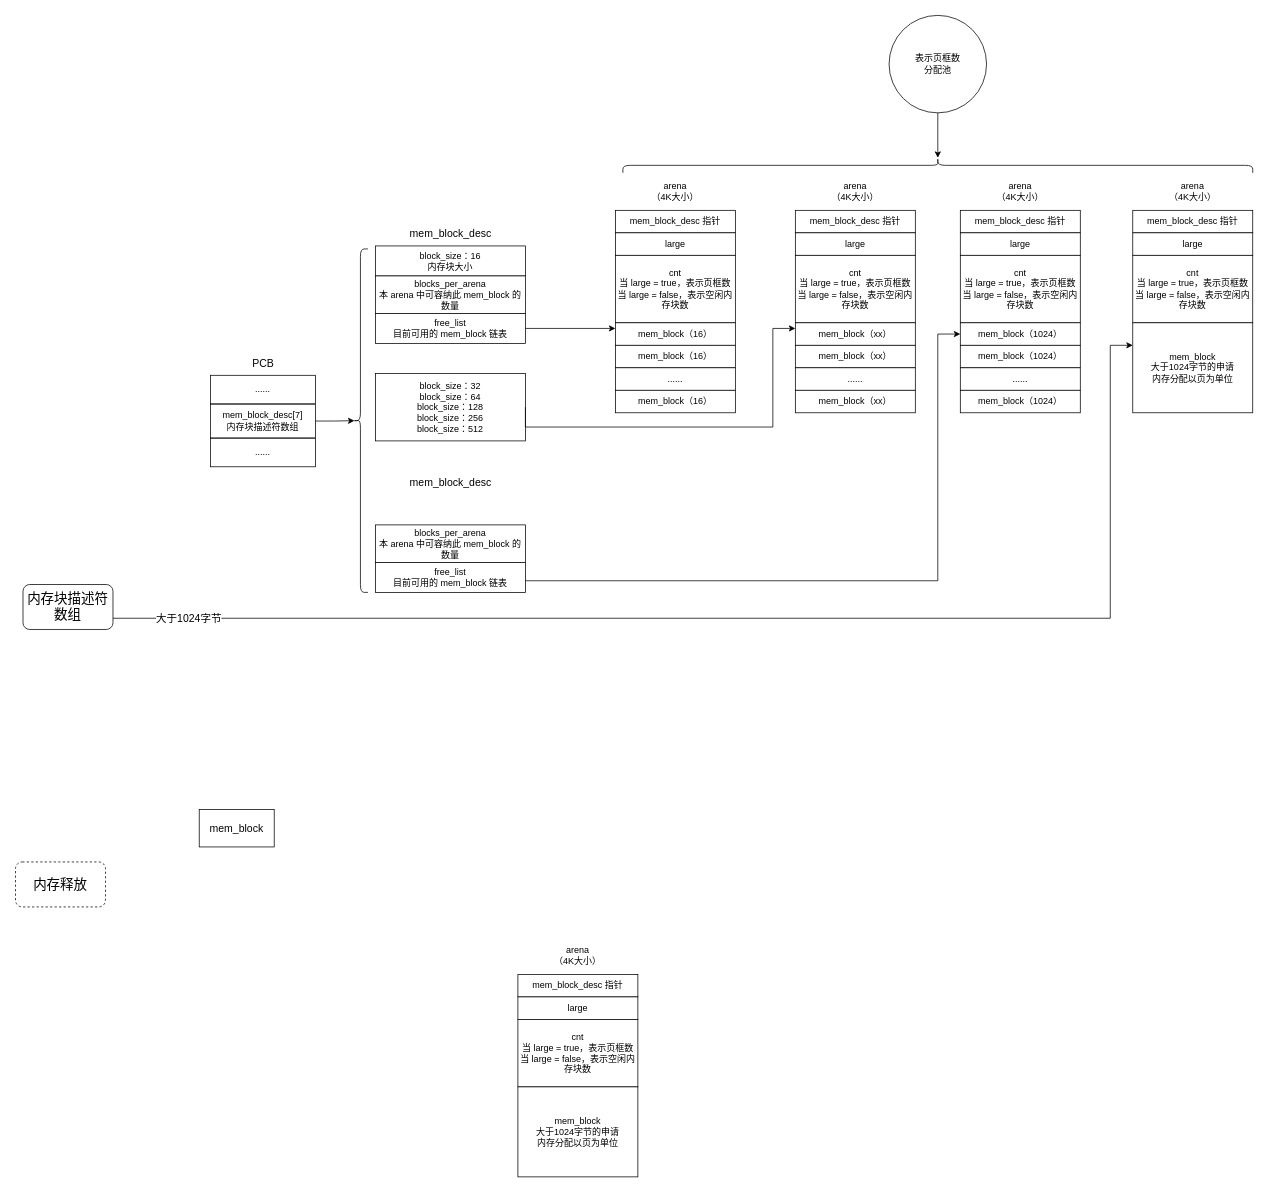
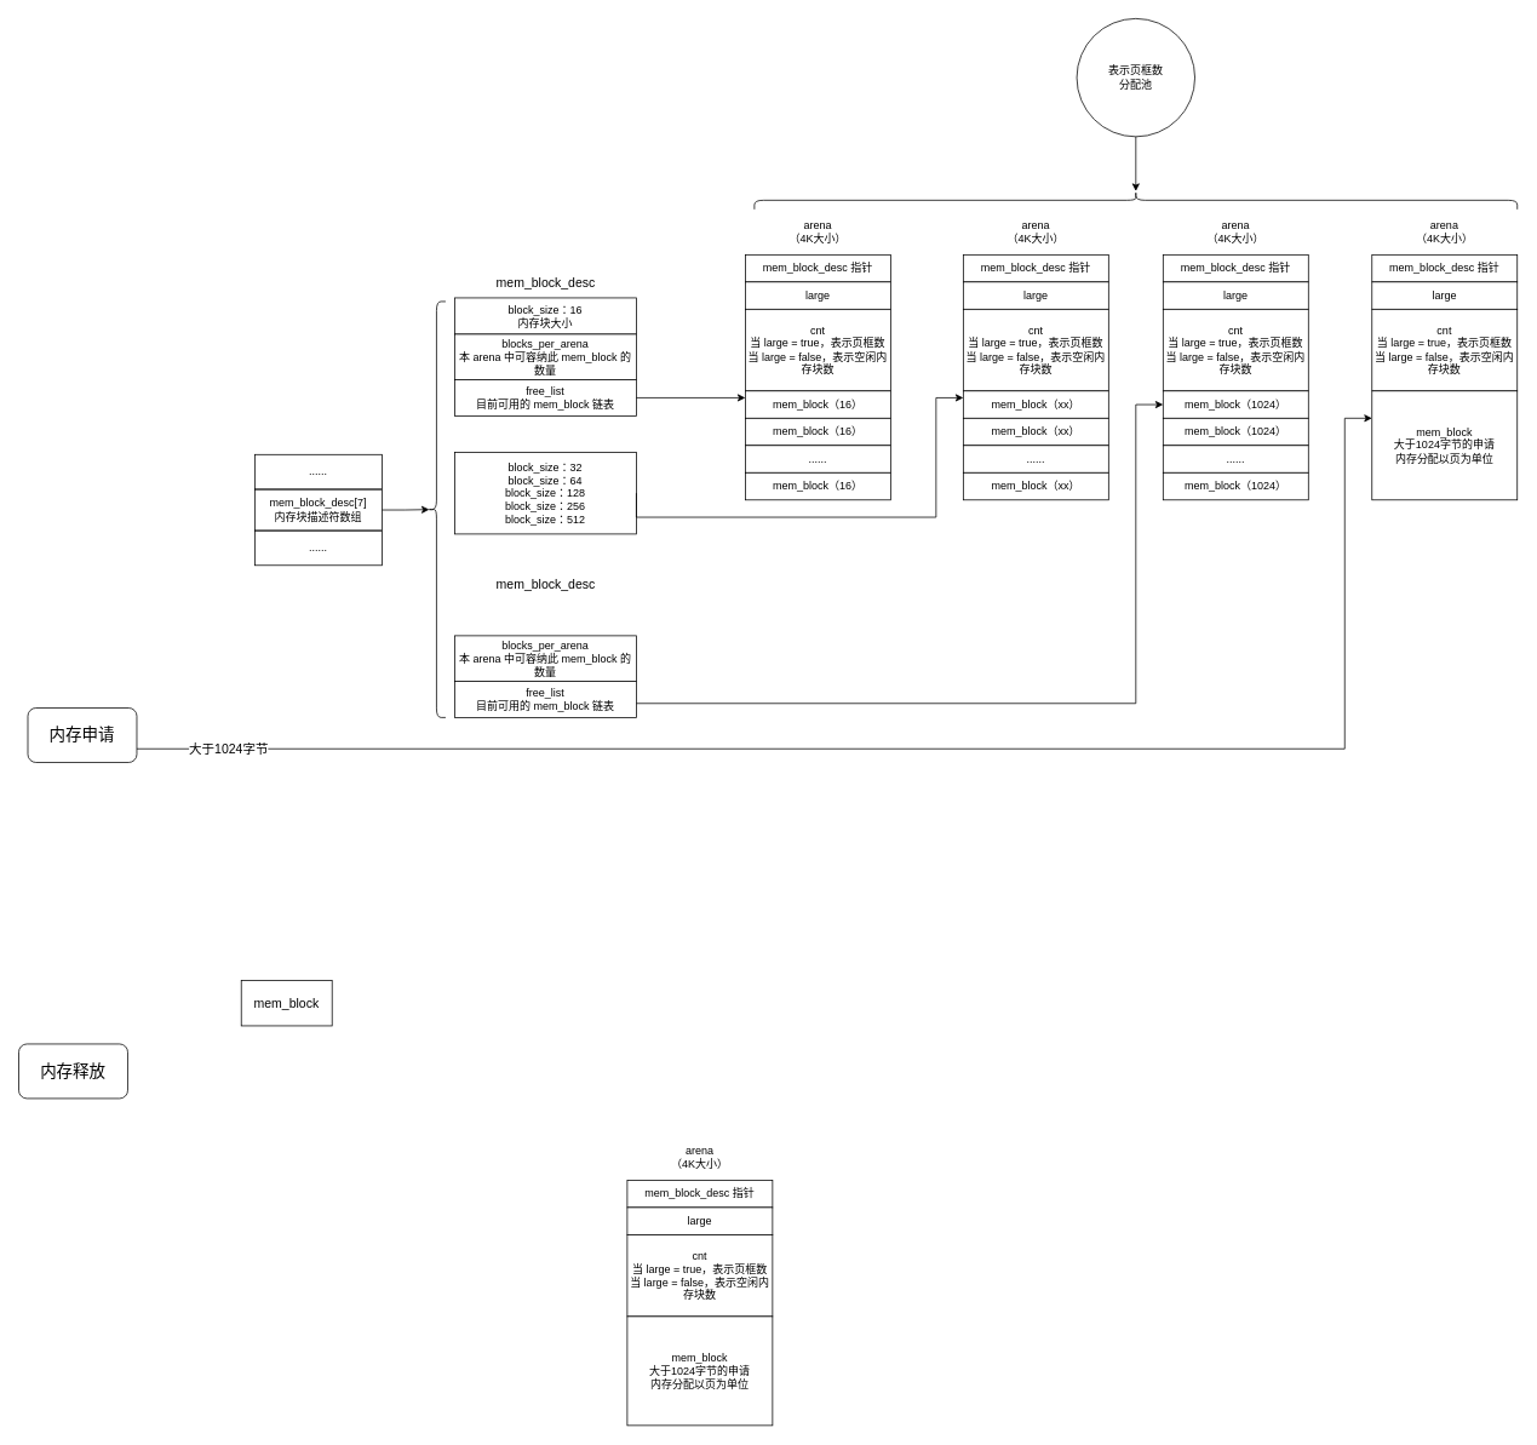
  <mxCell id="0" />
  <mxCell id="1" parent="0" />
  <mxCell id="2" value="" style="group" vertex="1" connectable="0" parent="1"><mxGeometry x="280" y="469" width="140" height="153" as="geometry" /></mxCell>
- <mxCell id="3" value="&lt;font style=&quot;font-size: 14px;&quot;&gt;PCB&lt;/font&gt;" style="text;html=1;align=center;verticalAlign=middle;resizable=0;points=[];autosize=1;strokeColor=none;fillColor=none;" vertex="1" parent="2"><mxGeometry x="45" width="50" height="30" as="geometry" /></mxCell>
  <mxCell id="4" value="mem_block_desc[7]&lt;br&gt;内存块描述符数组" style="rounded=0;whiteSpace=wrap;html=1;" vertex="1" parent="2"><mxGeometry y="69.5" width="140" height="45" as="geometry" /></mxCell>
  <mxCell id="5" value="......" style="rounded=0;whiteSpace=wrap;html=1;" vertex="1" parent="2"><mxGeometry y="31" width="140" height="38" as="geometry" /></mxCell>
  <mxCell id="6" value="......" style="rounded=0;whiteSpace=wrap;html=1;" vertex="1" parent="2"><mxGeometry y="115" width="140" height="38" as="geometry" /></mxCell>
  <mxCell id="7" value="" style="group" vertex="1" connectable="0" parent="1"><mxGeometry x="470" y="295.5" width="230" height="494" as="geometry" /></mxCell>
  <mxCell id="8" value="" style="group" vertex="1" connectable="0" parent="7"><mxGeometry x="30" width="200" height="162" as="geometry" /></mxCell>
  <mxCell id="9" value="block_size：16&lt;br&gt;内存块大小" style="rounded=0;whiteSpace=wrap;html=1;" vertex="1" parent="8"><mxGeometry y="32" width="200" height="40" as="geometry" /></mxCell>
  <mxCell id="10" value="blocks_per_arena&lt;br&gt;本 arena 中可容纳此 mem_block 的数量" style="rounded=0;whiteSpace=wrap;html=1;" vertex="1" parent="8"><mxGeometry y="72" width="200" height="50" as="geometry" /></mxCell>
  <mxCell id="11" value="free_list&lt;br&gt;目前可用的 mem_block 链表" style="rounded=0;whiteSpace=wrap;html=1;" vertex="1" parent="8"><mxGeometry y="122" width="200" height="40" as="geometry" /></mxCell>
  <mxCell id="12" value="&lt;font style=&quot;font-size: 14px;&quot;&gt;mem_block_desc&lt;/font&gt;" style="text;html=1;align=center;verticalAlign=middle;resizable=0;points=[];autosize=1;strokeColor=none;fillColor=none;" vertex="1" parent="8"><mxGeometry x="35" width="130" height="30" as="geometry" /></mxCell>
  <mxCell id="13" value="" style="group" vertex="1" connectable="0" parent="7"><mxGeometry x="30" y="332" width="200" height="162" as="geometry" /></mxCell>
  <mxCell id="14" value="blocks_per_arena&lt;br&gt;本 arena 中可容纳此 mem_block 的数量" style="rounded=0;whiteSpace=wrap;html=1;" vertex="1" parent="13"><mxGeometry y="72" width="200" height="50" as="geometry" /></mxCell>
  <mxCell id="15" value="free_list&lt;br&gt;目前可用的 mem_block 链表" style="rounded=0;whiteSpace=wrap;html=1;" vertex="1" parent="13"><mxGeometry y="122" width="200" height="40" as="geometry" /></mxCell>
  <mxCell id="16" value="&lt;font style=&quot;font-size: 14px;&quot;&gt;mem_block_desc&lt;/font&gt;" style="text;html=1;align=center;verticalAlign=middle;resizable=0;points=[];autosize=1;strokeColor=none;fillColor=none;" vertex="1" parent="13"><mxGeometry x="35" width="130" height="30" as="geometry" /></mxCell>
  <mxCell id="17" value="" style="shape=curlyBracket;whiteSpace=wrap;html=1;rounded=1;labelPosition=left;verticalLabelPosition=middle;align=right;verticalAlign=middle;" vertex="1" parent="7"><mxGeometry y="36" width="20" height="458" as="geometry" /></mxCell>
  <mxCell id="18" value="block_size：32&lt;br&gt;block_size：64&lt;br&gt;block_size：128&lt;br&gt;block_size：256&lt;br&gt;block_size：512" style="rounded=0;whiteSpace=wrap;html=1;" vertex="1" parent="7"><mxGeometry x="30" y="202" width="200" height="90" as="geometry" /></mxCell>
  <mxCell id="19" style="edgeStyle=orthogonalEdgeStyle;rounded=0;orthogonalLoop=1;jettySize=auto;html=1;entryX=0.1;entryY=0.5;entryDx=0;entryDy=0;entryPerimeter=0;" edge="1" parent="1" source="4" target="17"><mxGeometry relative="1" as="geometry" /></mxCell>
  <mxCell id="20" value="" style="group" vertex="1" connectable="0" parent="1"><mxGeometry x="820" y="240" width="160" height="310" as="geometry" /></mxCell>
  <mxCell id="21" value="" style="group" vertex="1" connectable="0" parent="20"><mxGeometry width="160" height="190" as="geometry" /></mxCell>
  <mxCell id="22" value="mem_block_desc 指针" style="rounded=0;whiteSpace=wrap;html=1;" vertex="1" parent="21"><mxGeometry y="40" width="160" height="30" as="geometry" /></mxCell>
  <mxCell id="23" value="large" style="rounded=0;whiteSpace=wrap;html=1;" vertex="1" parent="21"><mxGeometry y="70" width="160" height="30" as="geometry" /></mxCell>
  <mxCell id="24" value="cnt&lt;br&gt;当 large = true，表示页框数&lt;br&gt;当 large = false，表示空闲内存块数" style="rounded=0;whiteSpace=wrap;html=1;" vertex="1" parent="21"><mxGeometry y="100" width="160" height="90" as="geometry" /></mxCell>
  <mxCell id="25" value="arena&lt;br&gt;（4K大小）" style="text;html=1;strokeColor=none;fillColor=none;align=center;verticalAlign=middle;whiteSpace=wrap;rounded=0;" vertex="1" parent="21"><mxGeometry x="35" width="90" height="30" as="geometry" /></mxCell>
  <mxCell id="26" value="mem_block（16）" style="rounded=0;whiteSpace=wrap;html=1;" vertex="1" parent="20"><mxGeometry y="190" width="160" height="30" as="geometry" /></mxCell>
  <mxCell id="27" value="mem_block（16）" style="rounded=0;whiteSpace=wrap;html=1;" vertex="1" parent="20"><mxGeometry y="220" width="160" height="30" as="geometry" /></mxCell>
  <mxCell id="28" value="......" style="rounded=0;whiteSpace=wrap;html=1;" vertex="1" parent="20"><mxGeometry y="250" width="160" height="30" as="geometry" /></mxCell>
  <mxCell id="29" value="mem_block（16）" style="rounded=0;whiteSpace=wrap;html=1;" vertex="1" parent="20"><mxGeometry y="280" width="160" height="30" as="geometry" /></mxCell>
  <mxCell id="30" value="" style="group" vertex="1" connectable="0" parent="1"><mxGeometry x="1280" y="240" width="160" height="310" as="geometry" /></mxCell>
  <mxCell id="31" value="" style="group" vertex="1" connectable="0" parent="30"><mxGeometry width="160" height="190" as="geometry" /></mxCell>
  <mxCell id="32" value="mem_block_desc 指针" style="rounded=0;whiteSpace=wrap;html=1;" vertex="1" parent="31"><mxGeometry y="40" width="160" height="30" as="geometry" /></mxCell>
  <mxCell id="33" value="large" style="rounded=0;whiteSpace=wrap;html=1;" vertex="1" parent="31"><mxGeometry y="70" width="160" height="30" as="geometry" /></mxCell>
  <mxCell id="34" value="cnt&lt;br&gt;当 large = true，表示页框数&lt;br&gt;当 large = false，表示空闲内存块数" style="rounded=0;whiteSpace=wrap;html=1;" vertex="1" parent="31"><mxGeometry y="100" width="160" height="90" as="geometry" /></mxCell>
  <mxCell id="35" value="arena&lt;br&gt;（4K大小）" style="text;html=1;strokeColor=none;fillColor=none;align=center;verticalAlign=middle;whiteSpace=wrap;rounded=0;" vertex="1" parent="31"><mxGeometry x="35" width="90" height="30" as="geometry" /></mxCell>
  <mxCell id="36" value="mem_block（1024）" style="rounded=0;whiteSpace=wrap;html=1;" vertex="1" parent="30"><mxGeometry y="190" width="160" height="30" as="geometry" /></mxCell>
  <mxCell id="37" value="mem_block（1024）" style="rounded=0;whiteSpace=wrap;html=1;" vertex="1" parent="30"><mxGeometry y="220" width="160" height="30" as="geometry" /></mxCell>
  <mxCell id="38" value="......" style="rounded=0;whiteSpace=wrap;html=1;" vertex="1" parent="30"><mxGeometry y="250" width="160" height="30" as="geometry" /></mxCell>
  <mxCell id="39" value="mem_block（1024）" style="rounded=0;whiteSpace=wrap;html=1;" vertex="1" parent="30"><mxGeometry y="280" width="160" height="30" as="geometry" /></mxCell>
  <mxCell id="40" style="edgeStyle=orthogonalEdgeStyle;rounded=0;orthogonalLoop=1;jettySize=auto;html=1;exitX=1;exitY=0.5;exitDx=0;exitDy=0;entryX=0;entryY=0.25;entryDx=0;entryDy=0;" edge="1" parent="1" source="11" target="26"><mxGeometry relative="1" as="geometry" /></mxCell>
  <mxCell id="41" style="edgeStyle=orthogonalEdgeStyle;rounded=0;orthogonalLoop=1;jettySize=auto;html=1;entryX=0;entryY=0.5;entryDx=0;entryDy=0;" edge="1" parent="1" target="36"><mxGeometry relative="1" as="geometry"><mxPoint x="700" y="774" as="sourcePoint" /><mxPoint x="1260" y="449" as="targetPoint" /><Array as="points"><mxPoint x="1250" y="774" /><mxPoint x="1250" y="445" /></Array></mxGeometry></mxCell>
  <mxCell id="42" value="" style="group" vertex="1" connectable="0" parent="1"><mxGeometry x="1060" y="240" width="160" height="310" as="geometry" /></mxCell>
  <mxCell id="43" value="" style="group" vertex="1" connectable="0" parent="42"><mxGeometry width="160" height="190" as="geometry" /></mxCell>
  <mxCell id="44" value="mem_block_desc 指针" style="rounded=0;whiteSpace=wrap;html=1;" vertex="1" parent="43"><mxGeometry y="40" width="160" height="30" as="geometry" /></mxCell>
  <mxCell id="45" value="large" style="rounded=0;whiteSpace=wrap;html=1;" vertex="1" parent="43"><mxGeometry y="70" width="160" height="30" as="geometry" /></mxCell>
  <mxCell id="46" value="cnt&lt;br&gt;当 large = true，表示页框数&lt;br&gt;当 large = false，表示空闲内存块数" style="rounded=0;whiteSpace=wrap;html=1;" vertex="1" parent="43"><mxGeometry y="100" width="160" height="90" as="geometry" /></mxCell>
  <mxCell id="47" value="arena&lt;br&gt;（4K大小）" style="text;html=1;strokeColor=none;fillColor=none;align=center;verticalAlign=middle;whiteSpace=wrap;rounded=0;" vertex="1" parent="43"><mxGeometry x="35" width="90" height="30" as="geometry" /></mxCell>
  <mxCell id="48" value="mem_block（xx）" style="rounded=0;whiteSpace=wrap;html=1;" vertex="1" parent="42"><mxGeometry y="190" width="160" height="30" as="geometry" /></mxCell>
  <mxCell id="49" value="mem_block（xx）" style="rounded=0;whiteSpace=wrap;html=1;" vertex="1" parent="42"><mxGeometry y="220" width="160" height="30" as="geometry" /></mxCell>
  <mxCell id="50" value="......" style="rounded=0;whiteSpace=wrap;html=1;" vertex="1" parent="42"><mxGeometry y="250" width="160" height="30" as="geometry" /></mxCell>
  <mxCell id="51" value="mem_block（xx）" style="rounded=0;whiteSpace=wrap;html=1;" vertex="1" parent="42"><mxGeometry y="280" width="160" height="30" as="geometry" /></mxCell>
  <mxCell id="52" style="edgeStyle=orthogonalEdgeStyle;rounded=0;orthogonalLoop=1;jettySize=auto;html=1;exitX=1;exitY=0.5;exitDx=0;exitDy=0;entryX=0;entryY=0.25;entryDx=0;entryDy=0;" edge="1" parent="1" source="18" target="48"><mxGeometry relative="1" as="geometry"><Array as="points"><mxPoint x="700" y="569" /><mxPoint x="1030" y="569" /><mxPoint x="1030" y="438" /></Array></mxGeometry></mxCell>
  <mxCell id="53" value="" style="group" vertex="1" connectable="0" parent="1"><mxGeometry x="1510" y="240" width="160" height="310" as="geometry" /></mxCell>
  <mxCell id="54" value="" style="group" vertex="1" connectable="0" parent="53"><mxGeometry width="160" height="190" as="geometry" /></mxCell>
  <mxCell id="55" value="mem_block_desc 指针" style="rounded=0;whiteSpace=wrap;html=1;" vertex="1" parent="54"><mxGeometry y="40" width="160" height="30" as="geometry" /></mxCell>
  <mxCell id="56" value="large" style="rounded=0;whiteSpace=wrap;html=1;" vertex="1" parent="54"><mxGeometry y="70" width="160" height="30" as="geometry" /></mxCell>
  <mxCell id="57" value="cnt&lt;br&gt;当 large = true，表示页框数&lt;br&gt;当 large = false，表示空闲内存块数" style="rounded=0;whiteSpace=wrap;html=1;" vertex="1" parent="54"><mxGeometry y="100" width="160" height="90" as="geometry" /></mxCell>
  <mxCell id="58" value="arena&lt;br&gt;（4K大小）" style="text;html=1;strokeColor=none;fillColor=none;align=center;verticalAlign=middle;whiteSpace=wrap;rounded=0;" vertex="1" parent="54"><mxGeometry x="35" width="90" height="30" as="geometry" /></mxCell>
  <mxCell id="59" value="mem_block&lt;br&gt;大于1024字节的申请&lt;br&gt;内存分配以页为单位" style="rounded=0;whiteSpace=wrap;html=1;" vertex="1" parent="53"><mxGeometry y="190" width="160" height="120" as="geometry" /></mxCell>
  <mxCell id="60" value="" style="group" vertex="1" connectable="0" parent="1"><mxGeometry x="830" y="20" width="840" height="210" as="geometry" /></mxCell>
  <mxCell id="61" value="表示页框数&lt;br&gt;分配池" style="ellipse;whiteSpace=wrap;html=1;aspect=fixed;" vertex="1" parent="60"><mxGeometry x="355" width="130" height="130" as="geometry" /></mxCell>
  <mxCell id="62" value="" style="shape=curlyBracket;whiteSpace=wrap;html=1;rounded=1;labelPosition=left;verticalLabelPosition=middle;align=right;verticalAlign=middle;direction=south;" vertex="1" parent="60"><mxGeometry y="190" width="840" height="20" as="geometry" /></mxCell>
  <mxCell id="63" style="edgeStyle=orthogonalEdgeStyle;rounded=0;orthogonalLoop=1;jettySize=auto;html=1;exitX=0.5;exitY=1;exitDx=0;exitDy=0;" edge="1" parent="60" source="61" target="62"><mxGeometry relative="1" as="geometry" /></mxCell>
  <mxCell id="64" style="edgeStyle=orthogonalEdgeStyle;rounded=0;orthogonalLoop=1;jettySize=auto;html=1;exitX=1;exitY=0.75;exitDx=0;exitDy=0;entryX=0;entryY=0.25;entryDx=0;entryDy=0;" edge="1" parent="1" target="59"><mxGeometry relative="1" as="geometry"><mxPoint x="120" y="824" as="sourcePoint" /><mxPoint x="1500" y="460" as="targetPoint" /><Array as="points"><mxPoint x="1480" y="824" /><mxPoint x="1480" y="460" /></Array></mxGeometry></mxCell>
  <mxCell id="65" value="&lt;font style=&quot;font-size: 14px;&quot;&gt;大于1024字节&lt;/font&gt;" style="edgeLabel;html=1;align=center;verticalAlign=middle;resizable=0;points=[];" vertex="1" connectable="0" parent="64"><mxGeometry x="-0.912" relative="1" as="geometry"><mxPoint x="53" as="offset" /></mxGeometry></mxCell>
- <mxCell id="66" value="&lt;font style=&quot;font-size: 18px;&quot;&gt;内存块描述符数组&lt;/font&gt;" style="rounded=1;whiteSpace=wrap;html=1;" vertex="1" parent="1"><mxGeometry x="30" y="779" width="120" height="60" as="geometry" /></mxCell>
- <mxCell id="67" value="&lt;font style=&quot;font-size: 18px;&quot;&gt;内存释放&lt;/font&gt;" style="rounded=1;whiteSpace=wrap;html=1;dashed=1;" vertex="1" parent="1"><mxGeometry x="20" y="1149" width="120" height="60" as="geometry" /></mxCell>
+ <mxCell id="66" value="&lt;font style=&quot;font-size: 18px;&quot;&gt;内存申请&lt;/font&gt;" style="rounded=1;whiteSpace=wrap;html=1;" vertex="1" parent="1"><mxGeometry x="30" y="779" width="120" height="60" as="geometry" /></mxCell>
+ <mxCell id="67" value="&lt;font style=&quot;font-size: 18px;&quot;&gt;内存释放&lt;/font&gt;" style="rounded=1;whiteSpace=wrap;html=1;" vertex="1" parent="1"><mxGeometry x="20" y="1149" width="120" height="60" as="geometry" /></mxCell>
  <mxCell id="68" value="&lt;font style=&quot;font-size: 14px;&quot;&gt;mem_block&lt;/font&gt;" style="rounded=0;whiteSpace=wrap;html=1;" vertex="1" parent="1"><mxGeometry x="265" y="1079" width="100" height="50" as="geometry" /></mxCell>
  <mxCell id="69" value="" style="group" vertex="1" connectable="0" parent="1"><mxGeometry x="690" y="1259" width="160" height="310" as="geometry" /></mxCell>
  <mxCell id="70" value="" style="group" vertex="1" connectable="0" parent="69"><mxGeometry width="160" height="190" as="geometry" /></mxCell>
  <mxCell id="71" value="mem_block_desc 指针" style="rounded=0;whiteSpace=wrap;html=1;" vertex="1" parent="70"><mxGeometry y="40" width="160" height="30" as="geometry" /></mxCell>
  <mxCell id="72" value="large" style="rounded=0;whiteSpace=wrap;html=1;" vertex="1" parent="70"><mxGeometry y="70" width="160" height="30" as="geometry" /></mxCell>
  <mxCell id="73" value="cnt&lt;br&gt;当 large = true，表示页框数&lt;br&gt;当 large = false，表示空闲内存块数" style="rounded=0;whiteSpace=wrap;html=1;" vertex="1" parent="70"><mxGeometry y="100" width="160" height="90" as="geometry" /></mxCell>
  <mxCell id="74" value="arena&lt;br&gt;（4K大小）" style="text;html=1;strokeColor=none;fillColor=none;align=center;verticalAlign=middle;whiteSpace=wrap;rounded=0;" vertex="1" parent="70"><mxGeometry x="35" width="90" height="30" as="geometry" /></mxCell>
  <mxCell id="75" value="mem_block&lt;br&gt;大于1024字节的申请&lt;br&gt;内存分配以页为单位" style="rounded=0;whiteSpace=wrap;html=1;" vertex="1" parent="69"><mxGeometry y="190" width="160" height="120" as="geometry" /></mxCell>
